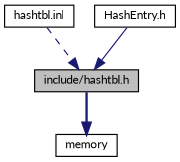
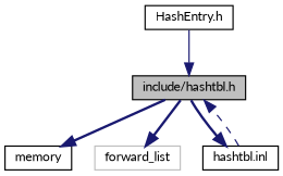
  digraph {
    fontname=Lato
    node [color=black fillcolor=white fontname=Lato fontsize=10 shape=record style=filled]
    edge [color=midnightblue fontname=Lato fontsize=10 labelfontname=Helvetica labelfontsize=10 style=bold]
    n1 [fillcolor=grey75 fontcolor=black height=0.2 label="include/hashtbl.h" width=0.4]
    n2 [height=0.2 label=memory width=0.4]
+   n3 [color=grey75 height=0.2 label=forward_list width=0.4]
    n4 [height=0.2 label="hashtbl.inl" width=0.4]
    n5 [height=0.2 label="HashEntry.h" width=0.4]
    n1 -> n2
+   n1 -> n3
+   n1 -> n4
    n4 -> n1 [style=dashed]
    n5 -> n1 [style=solid]
  }
